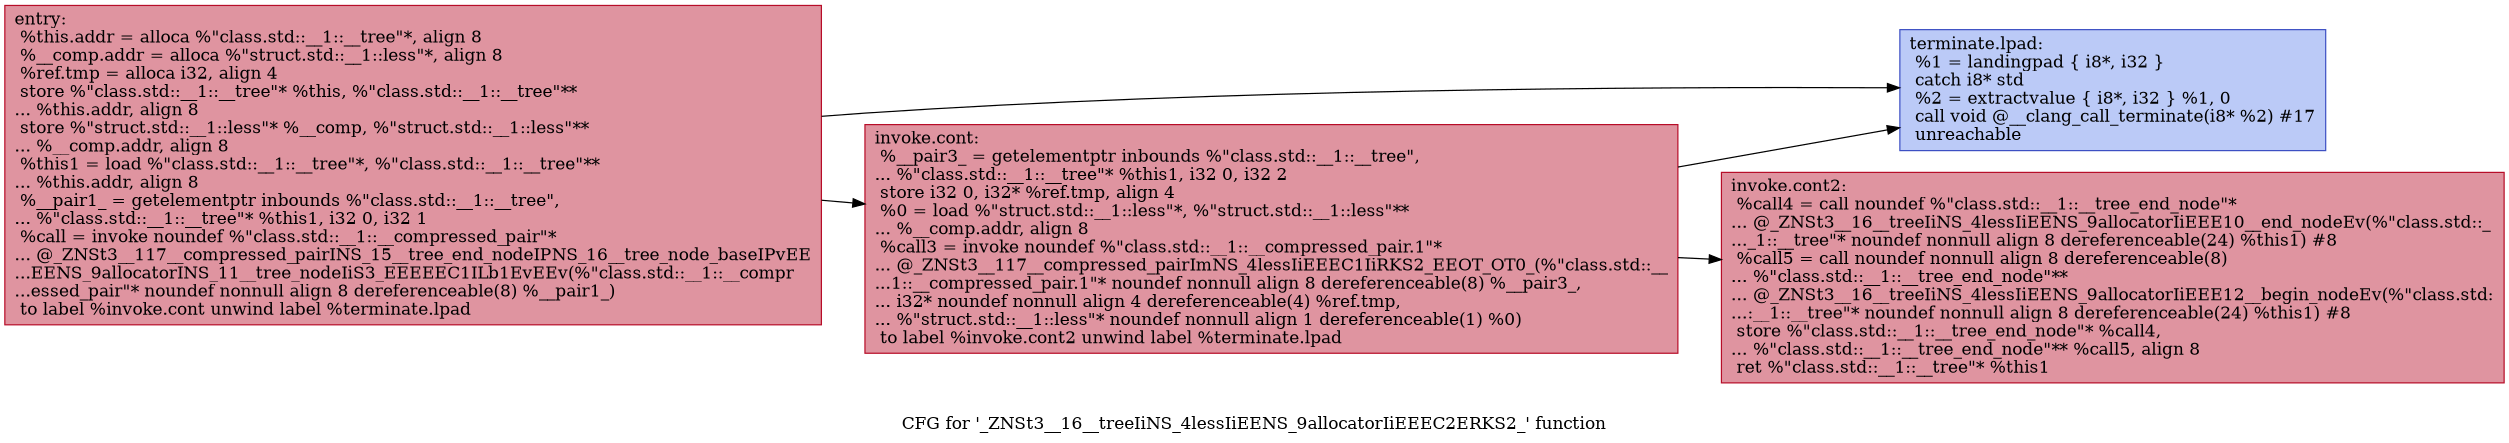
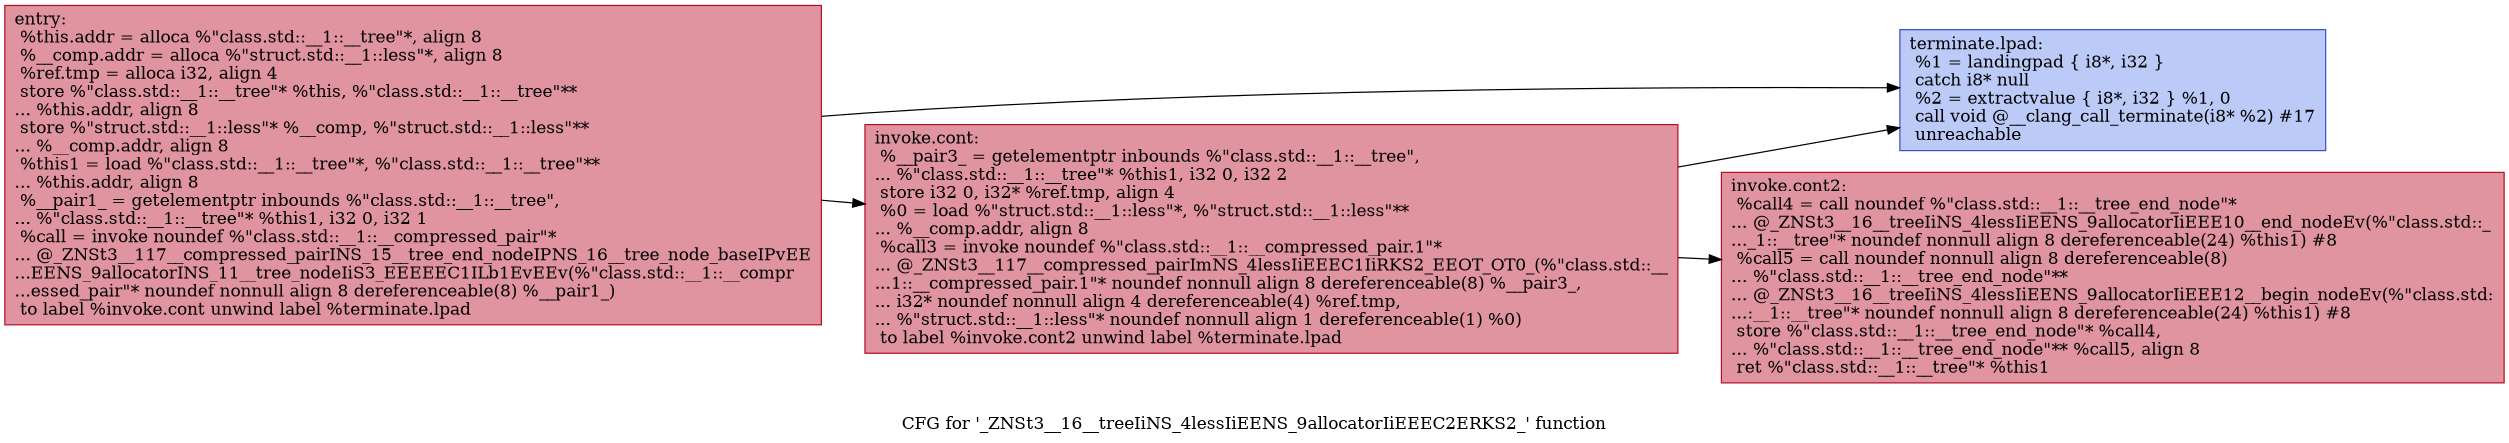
  digraph {
    label="CFG for '_ZNSt3__16__treeIiNS_4lessIiEENS_9allocatorIiEEEC2ERKS2_' function"
    rankdir=LR
    node [color="#b70d28ff" fillcolor="#b70d2870" shape=record style=filled]
    n1 [label="{entry:\l  %this.addr = alloca %\"class.std::__1::__tree\"*, align 8\l  %__comp.addr = alloca %\"struct.std::__1::less\"*, align 8\l  %ref.tmp = alloca i32, align 4\l  store %\"class.std::__1::__tree\"* %this, %\"class.std::__1::__tree\"**\l... %this.addr, align 8\l  store %\"struct.std::__1::less\"* %__comp, %\"struct.std::__1::less\"**\l... %__comp.addr, align 8\l  %this1 = load %\"class.std::__1::__tree\"*, %\"class.std::__1::__tree\"**\l... %this.addr, align 8\l  %__pair1_ = getelementptr inbounds %\"class.std::__1::__tree\",\l... %\"class.std::__1::__tree\"* %this1, i32 0, i32 1\l  %call = invoke noundef %\"class.std::__1::__compressed_pair\"*\l... @_ZNSt3__117__compressed_pairINS_15__tree_end_nodeIPNS_16__tree_node_baseIPvEE\l...EENS_9allocatorINS_11__tree_nodeIiS3_EEEEEC1ILb1EvEEv(%\"class.std::__1::__compr\l...essed_pair\"* noundef nonnull align 8 dereferenceable(8) %__pair1_)\l          to label %invoke.cont unwind label %terminate.lpad\l}"]
    n2 [label="{invoke.cont:                                      \l  %__pair3_ = getelementptr inbounds %\"class.std::__1::__tree\",\l... %\"class.std::__1::__tree\"* %this1, i32 0, i32 2\l  store i32 0, i32* %ref.tmp, align 4\l  %0 = load %\"struct.std::__1::less\"*, %\"struct.std::__1::less\"**\l... %__comp.addr, align 8\l  %call3 = invoke noundef %\"class.std::__1::__compressed_pair.1\"*\l... @_ZNSt3__117__compressed_pairImNS_4lessIiEEEC1IiRKS2_EEOT_OT0_(%\"class.std::__\l...1::__compressed_pair.1\"* noundef nonnull align 8 dereferenceable(8) %__pair3_,\l... i32* noundef nonnull align 4 dereferenceable(4) %ref.tmp,\l... %\"struct.std::__1::less\"* noundef nonnull align 1 dereferenceable(1) %0)\l          to label %invoke.cont2 unwind label %terminate.lpad\l}"]
-   n3 [color="#3d50c3ff" fillcolor="#6687ed70" label="{terminate.lpad:                                   \l  %1 = landingpad \{ i8*, i32 \}\l          catch i8* std\l  %2 = extractvalue \{ i8*, i32 \} %1, 0\l  call void @__clang_call_terminate(i8* %2) #17\l  unreachable\l}"]
+   n3 [color="#3d50c3ff" fillcolor="#6687ed70" label="{terminate.lpad:                                   \l  %1 = landingpad \{ i8*, i32 \}\l          catch i8* null\l  %2 = extractvalue \{ i8*, i32 \} %1, 0\l  call void @__clang_call_terminate(i8* %2) #17\l  unreachable\l}"]
    n4 [label="{invoke.cont2:                                     \l  %call4 = call noundef %\"class.std::__1::__tree_end_node\"*\l... @_ZNSt3__16__treeIiNS_4lessIiEENS_9allocatorIiEEE10__end_nodeEv(%\"class.std::_\l..._1::__tree\"* noundef nonnull align 8 dereferenceable(24) %this1) #8\l  %call5 = call noundef nonnull align 8 dereferenceable(8)\l... %\"class.std::__1::__tree_end_node\"**\l... @_ZNSt3__16__treeIiNS_4lessIiEENS_9allocatorIiEEE12__begin_nodeEv(%\"class.std:\l...:__1::__tree\"* noundef nonnull align 8 dereferenceable(24) %this1) #8\l  store %\"class.std::__1::__tree_end_node\"* %call4,\l... %\"class.std::__1::__tree_end_node\"** %call5, align 8\l  ret %\"class.std::__1::__tree\"* %this1\l}"]
    n1 -> n2
    n1 -> n3
    n2 -> n3
    n2 -> n4
  }
